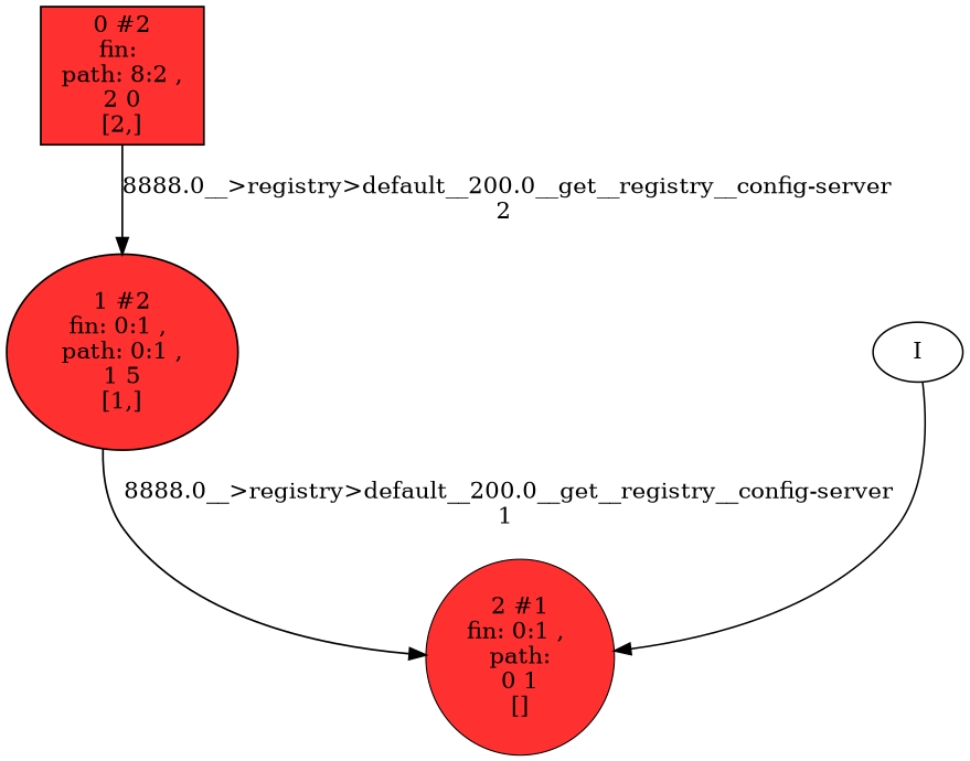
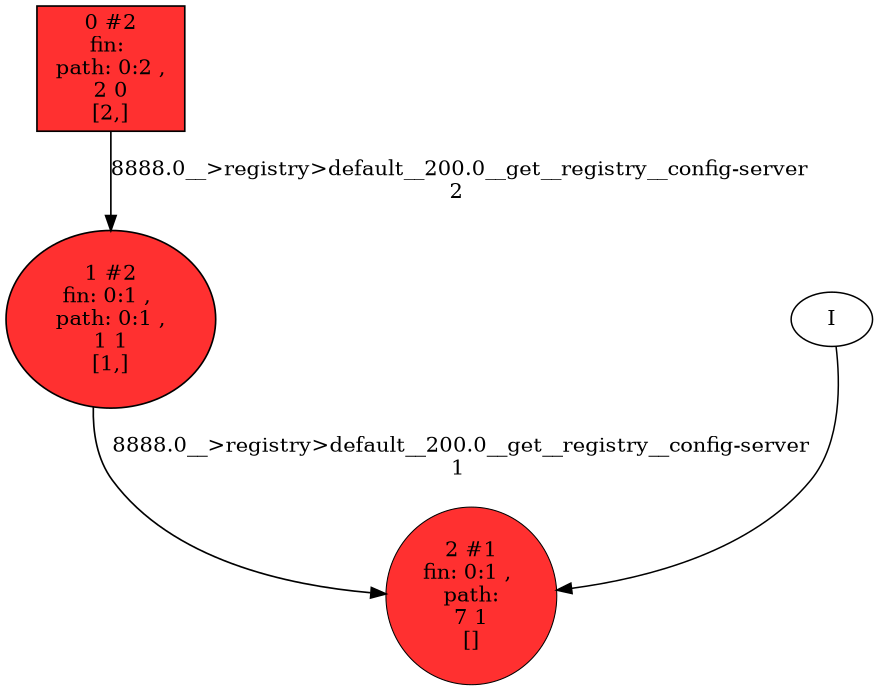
  digraph {
    node [fillcolor=firebrick1 penwidth=1.09861 style=filled]
    edge [penwidth=1.09861]
-   n1 [height=0.741276 label="0 #2\nfin: \n path: 8:2 , \n2 0\n[2,]" shape=box width=0.741276]
-   n2 [height=0.741276 label="1 #2\nfin: 0:1 , \n path: 0:1 , \n1 5\n[1,]" width=0.741276]
-   n3 [height=0.526589 label="2 #1\nfin: 0:1 , \n path: \n0 1\n[]" penwidth=0.693147 width=0.526589]
+   n1 [height=0.741276 label="0 #2\nfin: \n path: 0:2 , \n2 0\n[2,]" shape=box width=0.741276]
+   n2 [height=0.741276 label="1 #2\nfin: 0:1 , \n path: 0:1 , \n1 1\n[1,]" width=0.741276]
+   n3 [height=0.526589 label="2 #1\nfin: 0:1 , \n path: \n7 1\n[]" penwidth=0.693147 width=0.526589]
    I [fillcolor="" penwidth="" style=""]
    n1 -> n2 [label="8888.0__>registry>default__200.0__get__registry__config-server\n2 "]
    n2 -> n3 [label="8888.0__>registry>default__200.0__get__registry__config-server\n1 "]
    I -> n3 [penwidth=""]
  }
